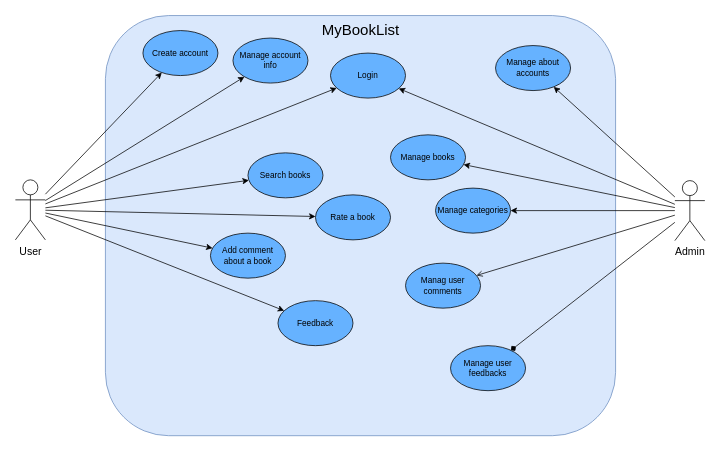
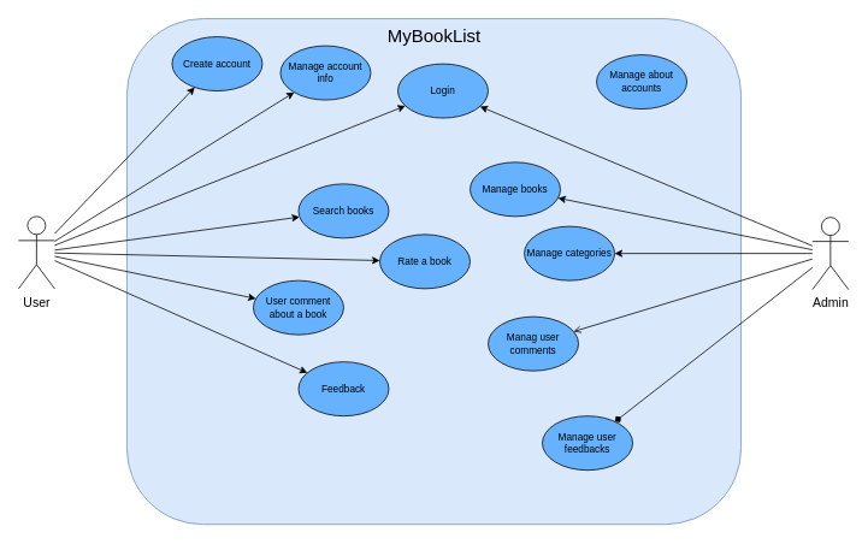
  <mxCell id="0" />
  <mxCell id="1" parent="0" />
  <mxCell id="2" value="&lt;font style=&quot;font-size: 20px&quot;&gt;MyBookList&lt;/font&gt;" style="html=1;align=center;verticalAlign=top;labelBackgroundColor=none;fillColor=#dae8fc;fontStyle=0;fontSize=14;rounded=1;strokeColor=#6c8ebf;glass=0;shadow=0;sketch=0;editable=1;movable=1;resizable=1;rotatable=1;deletable=1;connectable=1;" vertex="1" parent="1"><mxGeometry x="140" y="20" width="680" height="560" as="geometry" /></mxCell>
  <mxCell id="3" style="rounded=0;orthogonalLoop=1;jettySize=auto;html=1;fontSize=11;" edge="1" parent="1" source="10" target="18"><mxGeometry relative="1" as="geometry"><mxPoint x="45" y="239" as="sourcePoint" /><mxPoint x="175" y="90" as="targetPoint" /></mxGeometry></mxCell>
  <mxCell id="4" style="rounded=0;orthogonalLoop=1;jettySize=auto;html=1;fontSize=11;" edge="1" parent="1" source="10" target="19"><mxGeometry relative="1" as="geometry" /></mxCell>
  <mxCell id="5" style="rounded=0;orthogonalLoop=1;jettySize=auto;html=1;fontSize=11;" edge="1" parent="1" source="10" target="20"><mxGeometry relative="1" as="geometry" /></mxCell>
  <mxCell id="6" style="rounded=0;orthogonalLoop=1;jettySize=auto;html=1;fontSize=11;" edge="1" parent="1" source="10" target="21"><mxGeometry relative="1" as="geometry" /></mxCell>
  <mxCell id="7" style="edgeStyle=none;shape=connector;rounded=0;orthogonalLoop=1;jettySize=auto;html=1;labelBackgroundColor=default;fontFamily=Helvetica;fontSize=11;fontColor=default;endArrow=classic;strokeColor=default;" edge="1" parent="1" source="10" target="22"><mxGeometry relative="1" as="geometry" /></mxCell>
  <mxCell id="8" style="edgeStyle=none;shape=connector;rounded=0;orthogonalLoop=1;jettySize=auto;html=1;labelBackgroundColor=default;fontFamily=Helvetica;fontSize=11;fontColor=default;endArrow=classic;strokeColor=default;" edge="1" parent="1" source="10" target="27"><mxGeometry relative="1" as="geometry" /></mxCell>
  <mxCell id="9" style="edgeStyle=none;shape=connector;rounded=0;orthogonalLoop=1;jettySize=auto;html=1;labelBackgroundColor=default;fontFamily=Helvetica;fontSize=11;fontColor=default;endArrow=classic;strokeColor=default;" edge="1" parent="1" source="10" target="28"><mxGeometry relative="1" as="geometry" /></mxCell>
  <mxCell id="10" value="User" style="shape=umlActor;verticalLabelPosition=bottom;verticalAlign=top;html=1;labelBackgroundColor=none;fontSize=14;fillColor=none;aspect=fixed;" vertex="1" parent="1"><mxGeometry x="20" y="239" width="40" height="80" as="geometry" /></mxCell>
- <mxCell id="11" style="rounded=0;orthogonalLoop=1;jettySize=auto;html=1;fontSize=11;" edge="1" parent="1" source="17" target="23"><mxGeometry relative="1" as="geometry" /></mxCell>
  <mxCell id="12" style="rounded=0;orthogonalLoop=1;jettySize=auto;html=1;fontSize=11;" edge="1" parent="1" source="17" target="24"><mxGeometry relative="1" as="geometry" /></mxCell>
  <mxCell id="13" style="rounded=0;orthogonalLoop=1;jettySize=auto;html=1;fontSize=11;" edge="1" parent="1" source="17" target="25"><mxGeometry relative="1" as="geometry" /></mxCell>
  <mxCell id="14" style="rounded=0;orthogonalLoop=1;jettySize=auto;html=1;fontSize=11;endArrow=open;" edge="1" parent="1" source="17" target="26"><mxGeometry relative="1" as="geometry"><mxPoint x="914" y="290" as="sourcePoint" /><mxPoint x="717.14" y="330" as="targetPoint" /></mxGeometry></mxCell>
  <mxCell id="15" style="rounded=0;orthogonalLoop=1;jettySize=auto;html=1;fontSize=11;endArrow=diamond;" edge="1" parent="1" source="17" target="29"><mxGeometry relative="1" as="geometry" /></mxCell>
  <mxCell id="16" style="edgeStyle=none;shape=connector;rounded=0;orthogonalLoop=1;jettySize=auto;html=1;labelBackgroundColor=default;fontFamily=Helvetica;fontSize=20;fontColor=default;endArrow=classic;strokeColor=default;" edge="1" parent="1" source="17" target="19"><mxGeometry relative="1" as="geometry" /></mxCell>
  <mxCell id="17" value="Admin" style="shape=umlActor;verticalLabelPosition=bottom;verticalAlign=top;html=1;labelBackgroundColor=none;fontSize=14;fillColor=none;aspect=fixed;" vertex="1" parent="1"><mxGeometry x="899" y="240" width="40" height="80" as="geometry" /></mxCell>
  <mxCell id="18" value="Create account" style="ellipse;whiteSpace=wrap;html=1;labelBackgroundColor=none;fontSize=11;fillColor=#66B2FF;" vertex="1" parent="1"><mxGeometry x="190" y="40" width="100" height="60" as="geometry" /></mxCell>
  <mxCell id="19" value="Login" style="ellipse;whiteSpace=wrap;html=1;labelBackgroundColor=none;fontSize=11;fillColor=#66B2FF;" vertex="1" parent="1"><mxGeometry x="440" y="70" width="100" height="60" as="geometry" /></mxCell>
  <mxCell id="20" value="Manage account info" style="ellipse;whiteSpace=wrap;html=1;labelBackgroundColor=none;fontSize=11;fillColor=#66B2FF;" vertex="1" parent="1"><mxGeometry x="310" y="50" width="100" height="60" as="geometry" /></mxCell>
  <mxCell id="21" value="Rate a&amp;nbsp;book" style="ellipse;whiteSpace=wrap;html=1;labelBackgroundColor=none;fontSize=11;fillColor=#66B2FF;" vertex="1" parent="1"><mxGeometry x="420" y="259" width="100" height="60" as="geometry" /></mxCell>
- <mxCell id="22" value="Add comment about a book" style="ellipse;whiteSpace=wrap;html=1;labelBackgroundColor=none;fontSize=11;fillColor=#66B2FF;" vertex="1" parent="1"><mxGeometry x="280" y="310" width="100" height="60" as="geometry" /></mxCell>
+ <mxCell id="22" value="User comment about a book" style="ellipse;whiteSpace=wrap;html=1;labelBackgroundColor=none;fontSize=11;fillColor=#66B2FF;" vertex="1" parent="1"><mxGeometry x="280" y="310" width="100" height="60" as="geometry" /></mxCell>
  <mxCell id="23" value="Manage about accounts" style="ellipse;whiteSpace=wrap;html=1;labelBackgroundColor=none;fontSize=11;fillColor=#66B2FF;" vertex="1" parent="1"><mxGeometry x="660" y="60" width="100" height="60" as="geometry" /></mxCell>
  <mxCell id="24" value="Manage books" style="ellipse;whiteSpace=wrap;html=1;labelBackgroundColor=none;fontSize=11;fillColor=#66B2FF;" vertex="1" parent="1"><mxGeometry x="520" y="179" width="100" height="60" as="geometry" /></mxCell>
  <mxCell id="25" value="Manage categories" style="ellipse;whiteSpace=wrap;html=1;labelBackgroundColor=none;fontSize=11;fillColor=#66B2FF;" vertex="1" parent="1"><mxGeometry x="580" y="250" width="100" height="60" as="geometry" /></mxCell>
  <mxCell id="26" value="Manag user comments" style="ellipse;whiteSpace=wrap;html=1;labelBackgroundColor=none;fontSize=11;fillColor=#66B2FF;" vertex="1" parent="1"><mxGeometry x="540" y="350" width="100" height="60" as="geometry" /></mxCell>
  <mxCell id="27" value="Search books" style="ellipse;whiteSpace=wrap;html=1;labelBackgroundColor=none;fontSize=11;fillColor=#66B2FF;" vertex="1" parent="1"><mxGeometry x="330" y="203" width="100" height="60" as="geometry" /></mxCell>
- <mxCell id="28" value="Feedback" style="ellipse;whiteSpace=wrap;html=1;labelBackgroundColor=none;fontSize=11;fillColor=#66B2FF;" vertex="1" parent="1"><mxGeometry x="370" y="400" width="100" height="60" as="geometry" /></mxCell>
+ <mxCell id="28" value="Feedback" style="ellipse;whiteSpace=wrap;html=1;labelBackgroundColor=none;fontSize=11;fillColor=#66B2FF;" vertex="1" parent="1"><mxGeometry x="330" y="400" width="100" height="60" as="geometry" /></mxCell>
  <mxCell id="29" value="Manage user feedbacks" style="ellipse;whiteSpace=wrap;html=1;labelBackgroundColor=none;fontSize=11;fillColor=#66B2FF;" vertex="1" parent="1"><mxGeometry x="600" y="460" width="100" height="60" as="geometry" /></mxCell>
